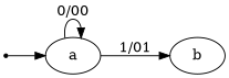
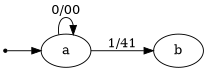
  digraph {
    rankdir=LR
    INIT [shape=point]
    n2 [label=a]
    b
    INIT -> n2
    n2 -> n2 [label="0/00"]
-   n2 -> b [label="1/01"]
+   n2 -> b [label="1/41"]
  }
